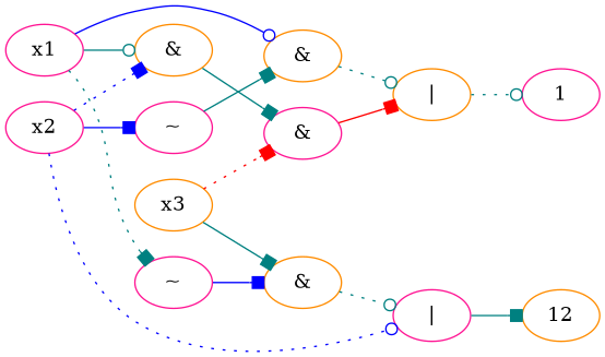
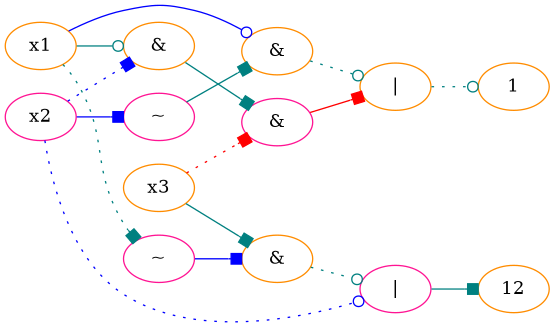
  digraph {
    fontname="DejaVu Serif"
    rankdir=LR
    node [color=darkorange fontname="DejaVu Serif"]
    edge [arrowhead=box color=teal fontname="DejaVu Serif" style=solid]
    n1 [label="|"]
-   1 [color=deeppink]
+   1
    n3 [color=deeppink label="&"]
    n4 [label=x3]
    n5 [label="&"]
    n6 [color=deeppink label="|"]
    12
    n8 [label="&"]
-   n9 [color=deeppink label=x1]
+   n9 [label=x1]
    n10 [label="&"]
    n11 [color=deeppink label="~"]
    n12 [color=deeppink label=x2]
    n13 [color=deeppink label="~"]
    n1 -> 1 [arrowhead=odot style=dotted]
    n3 -> n1 [color=red]
    n4 -> n3 [color=red style=dotted]
    n4 -> n5
    n5 -> n6 [arrowhead=odot style=dotted]
    n6 -> 12
    n8 -> n3
    n9 -> n8 [arrowhead=odot]
    n9 -> n10 [arrowhead=odot color=blue]
    n9 -> n11 [style=dotted]
    n10 -> n1 [arrowhead=odot style=dotted]
    n11 -> n5 [color=blue]
    n12 -> n6 [arrowhead=odot color=blue style=dotted]
    n12 -> n8 [color=blue style=dotted]
    n12 -> n13 [color=blue]
    n13 -> n10
  }
